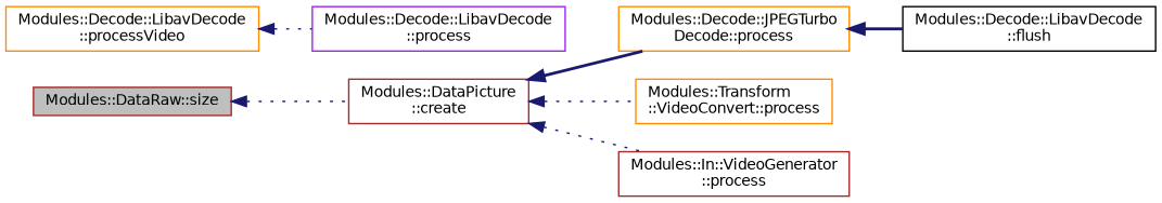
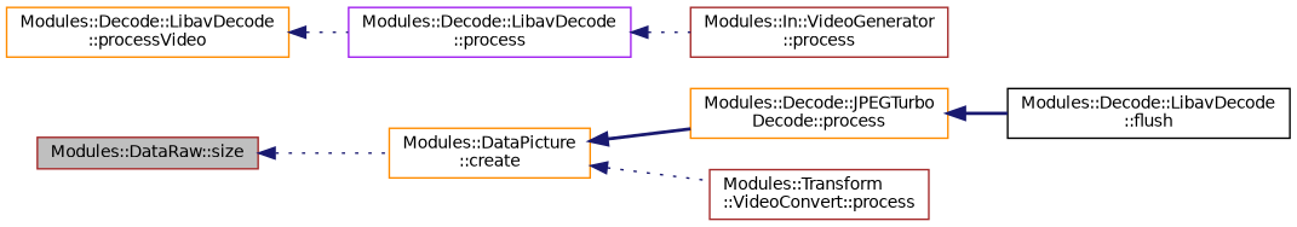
  digraph {
    rankdir=LR
    node [color=brown fillcolor=white fontname=Helvetica fontsize=10 shape=record style=filled]
    edge [color=midnightblue dir=back fontname=Helvetica fontsize=10 labelfontname=Helvetica labelfontsize=10 style=dotted]
    n1 [fillcolor=grey75 fontcolor=black height=0.2 label="Modules::DataRaw::size" width=0.4]
-   n2 [height=0.2 label="Modules::DataPicture\l::create" width=0.4]
+   n2 [color=darkorange height=0.2 label="Modules::DataPicture\l::create" width=0.4]
    n3 [color=darkorange height=0.2 label="Modules::Decode::JPEGTurbo\lDecode::process" width=0.4]
-   n4 [color=darkorange height=0.2 label="Modules::Transform\l::VideoConvert::process" width=0.4]
+   n4 [height=0.2 label="Modules::Transform\l::VideoConvert::process" width=0.4]
    n5 [height=0.2 label="Modules::In::VideoGenerator\l::process" width=0.4]
    n6 [color=black height=0.2 label="Modules::Decode::LibavDecode\l::flush" width=0.4]
    n7 [color=darkorange height=0.2 label="Modules::Decode::LibavDecode\l::processVideo" width=0.4]
    n8 [color=purple height=0.2 label="Modules::Decode::LibavDecode\l::process" width=0.4]
    n1 -> n2
    n2 -> n3 [style=bold]
    n2 -> n4
-   n2 -> n5
+   n8 -> n5
    n3 -> n6 [style=bold]
    n7 -> n8
  }
